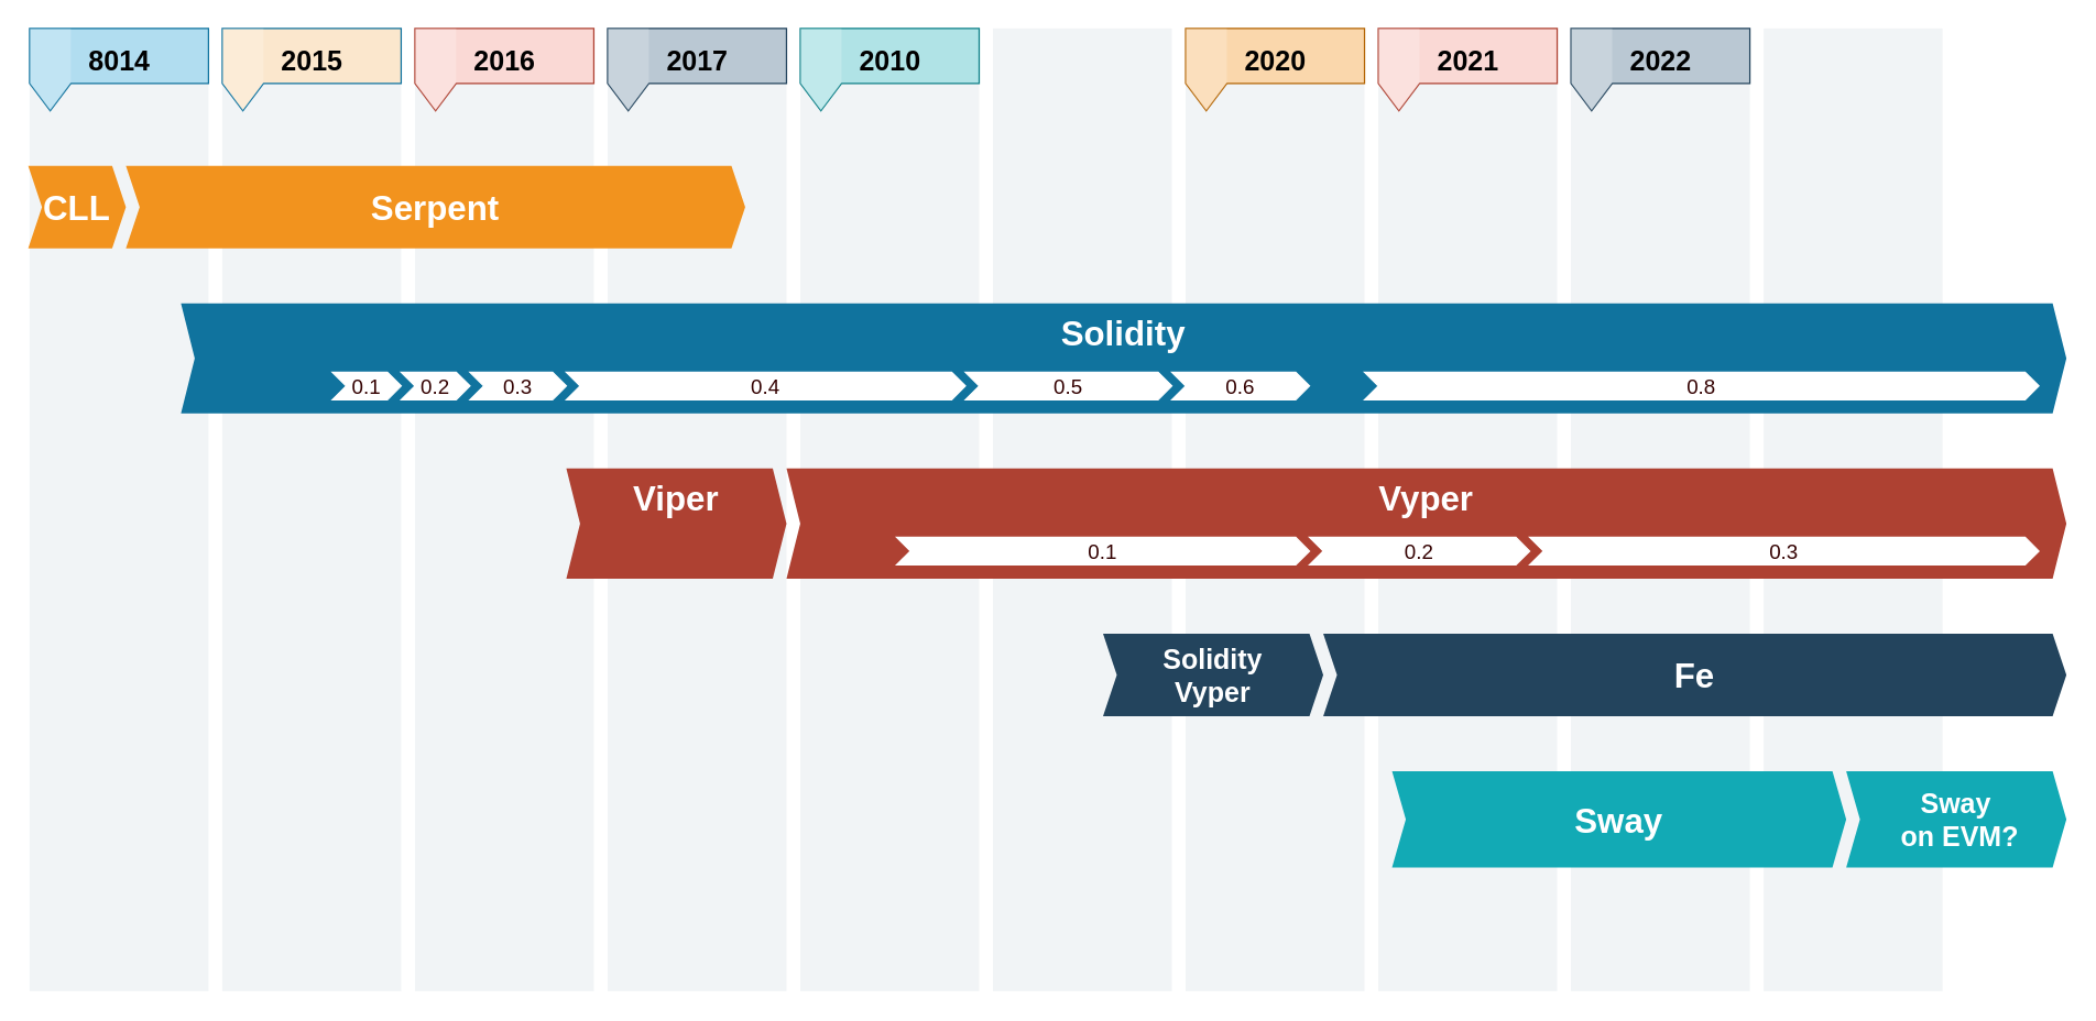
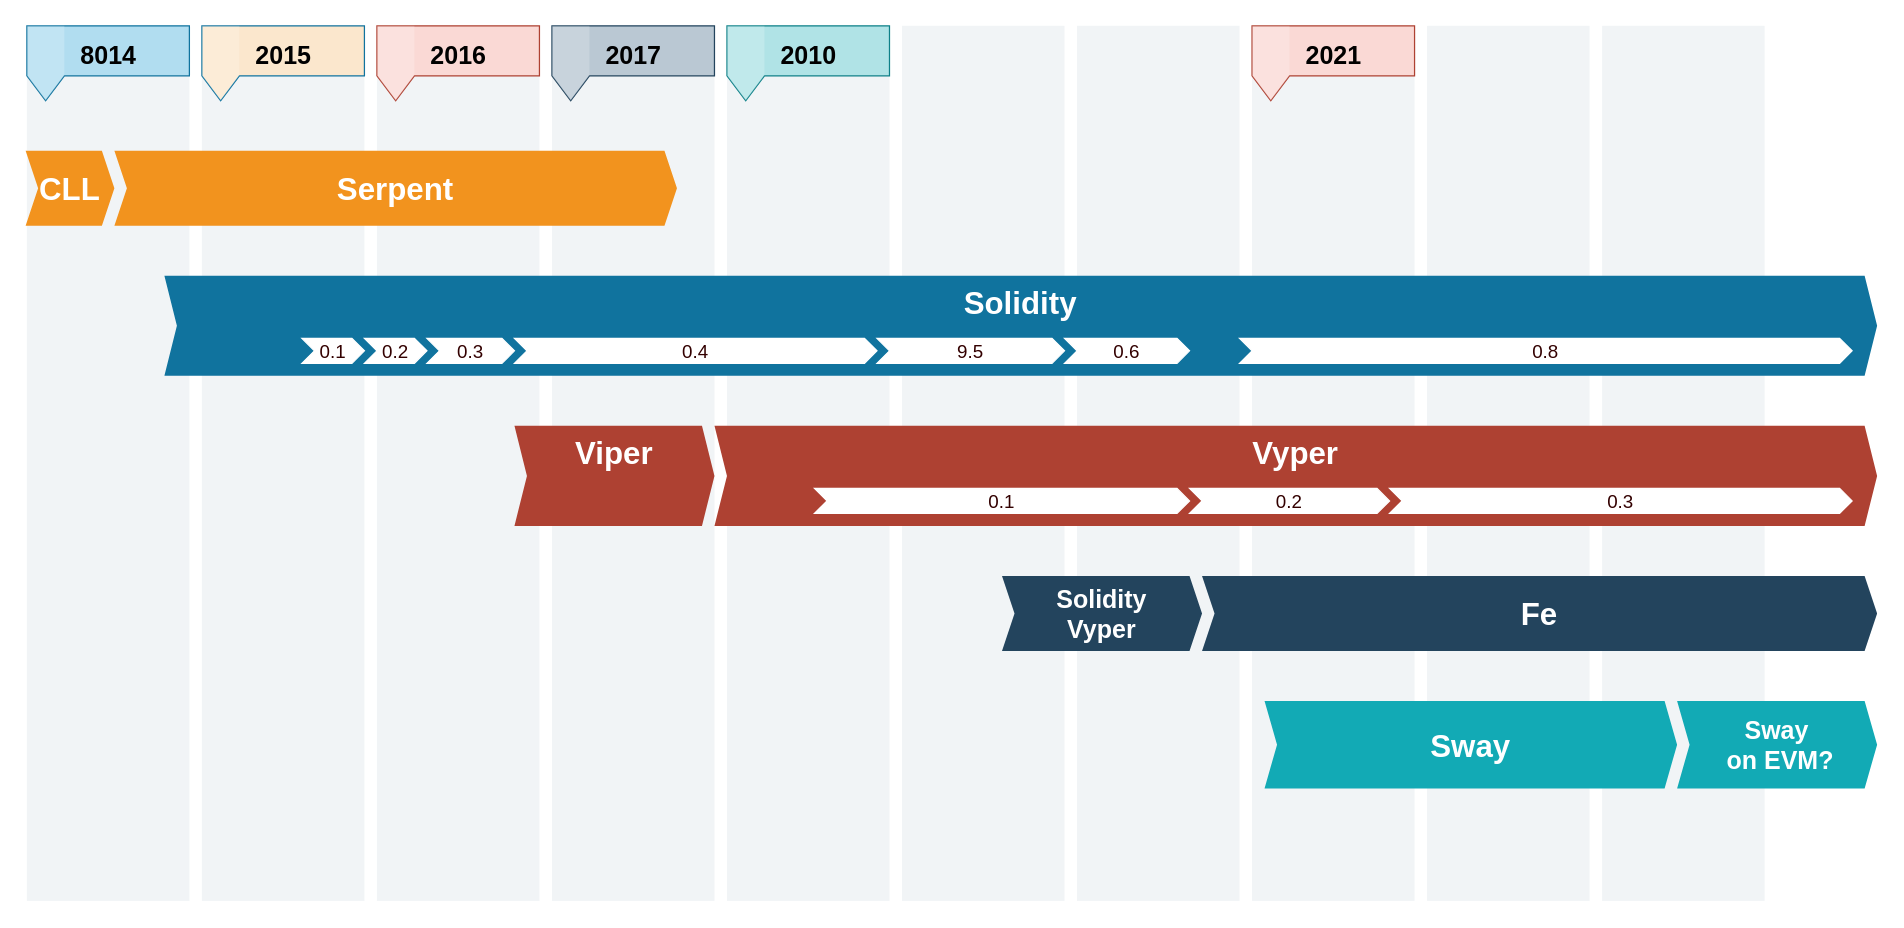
  <mxCell id="0" />
  <mxCell id="1" parent="0" />
  <mxCell id="2" value="" style="rounded=0;whiteSpace=wrap;html=1;fontSize=25;fillColor=#bac8d3;strokeColor=none;opacity=20;" parent="1" vertex="1"><mxGeometry x="1281" y="20" width="130" height="700" as="geometry" /></mxCell>
  <mxCell id="3" value="" style="rounded=0;whiteSpace=wrap;html=1;fontSize=25;fillColor=#bac8d3;strokeColor=none;opacity=20;" parent="1" vertex="1"><mxGeometry x="1141" y="20" width="130" height="700" as="geometry" /></mxCell>
  <mxCell id="4" value="" style="rounded=0;whiteSpace=wrap;html=1;fontSize=25;fillColor=#bac8d3;strokeColor=none;opacity=20;" parent="1" vertex="1"><mxGeometry x="1001" y="20" width="130" height="700" as="geometry" /></mxCell>
  <mxCell id="5" value="" style="rounded=0;whiteSpace=wrap;html=1;fontSize=25;fillColor=#bac8d3;strokeColor=none;opacity=20;" parent="1" vertex="1"><mxGeometry x="861" y="20" width="130" height="700" as="geometry" /></mxCell>
  <mxCell id="6" value="" style="rounded=0;whiteSpace=wrap;html=1;fontSize=25;fillColor=#bac8d3;strokeColor=none;opacity=20;" parent="1" vertex="1"><mxGeometry x="721" y="20" width="130" height="700" as="geometry" /></mxCell>
  <mxCell id="7" value="" style="rounded=0;whiteSpace=wrap;html=1;fontSize=25;fillColor=#bac8d3;strokeColor=none;opacity=20;" parent="1" vertex="1"><mxGeometry x="581" y="20" width="130" height="700" as="geometry" /></mxCell>
  <mxCell id="8" value="" style="rounded=0;whiteSpace=wrap;html=1;fontSize=25;fillColor=#bac8d3;strokeColor=none;opacity=20;" parent="1" vertex="1"><mxGeometry x="441" y="20" width="130" height="700" as="geometry" /></mxCell>
  <mxCell id="9" value="" style="rounded=0;whiteSpace=wrap;html=1;fontSize=25;fillColor=#bac8d3;strokeColor=none;opacity=20;" parent="1" vertex="1"><mxGeometry x="301" y="20" width="130" height="700" as="geometry" /></mxCell>
  <mxCell id="10" value="" style="rounded=0;whiteSpace=wrap;html=1;fontSize=25;fillColor=#bac8d3;strokeColor=none;opacity=20;" parent="1" vertex="1"><mxGeometry x="161" y="20" width="130" height="700" as="geometry" /></mxCell>
  <mxCell id="11" value="" style="rounded=0;whiteSpace=wrap;html=1;fontSize=25;fillColor=#bac8d3;strokeColor=none;opacity=20;" parent="1" vertex="1"><mxGeometry x="21" y="20" width="130" height="700" as="geometry" /></mxCell>
  <mxCell id="12" value="Vyper" style="shape=step;perimeter=stepPerimeter;whiteSpace=wrap;html=1;fixedSize=1;size=10;fillColor=#AE4132;strokeColor=none;fontSize=25;fontColor=#FFFFFF;fontStyle=1;align=center;rounded=0;verticalAlign=top;" parent="1" vertex="1"><mxGeometry x="571" y="340" width="930" height="80" as="geometry" /></mxCell>
  <mxCell id="13" value="Fe" style="shape=step;perimeter=stepPerimeter;whiteSpace=wrap;html=1;fixedSize=1;size=10;fillColor=#23445D;strokeColor=none;fontSize=25;fontColor=#FFFFFF;fontStyle=1;align=center;rounded=0;" parent="1" vertex="1"><mxGeometry x="961" y="460" width="540" height="60" as="geometry" /></mxCell>
  <mxCell id="14" value="Sway" style="shape=step;perimeter=stepPerimeter;whiteSpace=wrap;html=1;fixedSize=1;size=10;fillColor=#12AAB5;strokeColor=none;fontSize=25;fontColor=#FFFFFF;fontStyle=1;align=center;rounded=0;" parent="1" vertex="1"><mxGeometry x="1011" y="560" width="330" height="70" as="geometry" /></mxCell>
  <mxCell id="15" value="8014" style="html=1;shape=mxgraph.infographic.flag;dx=30;dy=20;fillColor=#b1ddf0;strokeColor=#10739e;align=center;verticalAlign=top;fontSize=20;fontStyle=1;shadow=0;spacingTop=5;" parent="1" vertex="1"><mxGeometry x="21" y="20" width="130" height="60" as="geometry" /></mxCell>
  <mxCell id="16" value="2015" style="html=1;shape=mxgraph.infographic.flag;dx=30;dy=20;fillColor=#fbe7cd;strokeColor=#10739e;align=center;verticalAlign=top;fontSize=20;fontStyle=1;shadow=0;spacingTop=5;" parent="1" vertex="1"><mxGeometry x="161" y="20" width="130" height="60" as="geometry" /></mxCell>
  <mxCell id="17" value="2016" style="html=1;shape=mxgraph.infographic.flag;dx=30;dy=20;fillColor=#fad9d5;strokeColor=#ae4132;align=center;verticalAlign=top;fontSize=20;fontStyle=1;shadow=0;spacingTop=5;" parent="1" vertex="1"><mxGeometry x="301" y="20" width="130" height="60" as="geometry" /></mxCell>
  <mxCell id="18" value="2017" style="html=1;shape=mxgraph.infographic.flag;dx=30;dy=20;fillColor=#bac8d3;strokeColor=#23445d;align=center;verticalAlign=top;fontSize=20;fontStyle=1;shadow=0;spacingTop=5;" parent="1" vertex="1"><mxGeometry x="441" y="20" width="130" height="60" as="geometry" /></mxCell>
  <mxCell id="19" value="2010" style="html=1;shape=mxgraph.infographic.flag;dx=30;dy=20;fillColor=#b0e3e6;strokeColor=#0e8088;align=center;verticalAlign=top;fontSize=20;fontStyle=1;shadow=0;spacingTop=5;" parent="1" vertex="1"><mxGeometry x="581" y="20" width="130" height="60" as="geometry" /></mxCell>
- <mxCell id="20" value="2020" style="html=1;shape=mxgraph.infographic.flag;dx=30;dy=20;fillColor=#fad7ac;strokeColor=#b46504;align=center;verticalAlign=top;fontSize=20;fontStyle=1;shadow=0;spacingTop=5;" parent="1" vertex="1"><mxGeometry x="861" y="20" width="130" height="60" as="geometry" /></mxCell>
  <mxCell id="21" value="2021" style="html=1;shape=mxgraph.infographic.flag;dx=30;dy=20;fillColor=#fad9d5;strokeColor=#ae4132;align=center;verticalAlign=top;fontSize=20;fontStyle=1;shadow=0;spacingTop=5;" parent="1" vertex="1"><mxGeometry x="1001" y="20" width="130" height="60" as="geometry" /></mxCell>
- <mxCell id="22" value="2022" style="html=1;shape=mxgraph.infographic.flag;dx=30;dy=20;fillColor=#bac8d3;strokeColor=#23445d;align=center;verticalAlign=top;fontSize=20;fontStyle=1;shadow=0;spacingTop=5;" parent="1" vertex="1"><mxGeometry x="1141" y="20" width="130" height="60" as="geometry" /></mxCell>
  <mxCell id="23" value="Sway&lt;br&gt;&amp;nbsp;on EVM?" style="shape=step;perimeter=stepPerimeter;whiteSpace=wrap;html=1;fixedSize=1;size=10;fillColor=#12AAB5;strokeColor=none;fontSize=20;fontColor=#FFFFFF;fontStyle=1;align=center;rounded=0;" parent="1" vertex="1"><mxGeometry x="1341" y="560" width="160" height="70" as="geometry" /></mxCell>
  <mxCell id="24" value="Solidity&lt;br style=&quot;font-size: 20px;&quot;&gt;Vyper" style="shape=step;perimeter=stepPerimeter;whiteSpace=wrap;html=1;fixedSize=1;size=10;fillColor=#23445D;strokeColor=none;fontSize=20;fontColor=#FFFFFF;fontStyle=1;align=center;rounded=0;" parent="1" vertex="1"><mxGeometry x="801" y="460" width="160" height="60" as="geometry" /></mxCell>
  <mxCell id="25" value="Viper" style="shape=step;perimeter=stepPerimeter;whiteSpace=wrap;html=1;fixedSize=1;size=10;fillColor=#AE4132;strokeColor=none;fontSize=25;fontColor=#FFFFFF;fontStyle=1;align=center;rounded=0;verticalAlign=top;" parent="1" vertex="1"><mxGeometry x="411" y="340" width="160" height="80" as="geometry" /></mxCell>
  <mxCell id="26" value="Solidity" style="shape=step;perimeter=stepPerimeter;whiteSpace=wrap;html=1;fixedSize=1;size=10;fillColor=#10739E;strokeColor=none;fontSize=25;fontColor=#FFFFFF;fontStyle=1;align=center;rounded=0;verticalAlign=top;" parent="1" vertex="1"><mxGeometry x="131" y="220" width="1370" height="80" as="geometry" /></mxCell>
  <mxCell id="27" value="Serpent" style="shape=step;perimeter=stepPerimeter;whiteSpace=wrap;html=1;fixedSize=1;size=10;fillColor=#F2931E;strokeColor=none;fontSize=25;fontColor=#FFFFFF;fontStyle=1;align=center;rounded=0;" parent="1" vertex="1"><mxGeometry x="91" y="120" width="450" height="60" as="geometry" /></mxCell>
  <mxCell id="28" value="0.1" style="shape=step;perimeter=stepPerimeter;whiteSpace=wrap;html=1;fixedSize=1;size=10;fillColor=default;strokeColor=#FFFFFF;fontSize=15;fontColor=#330000;fontStyle=0;align=center;rounded=0;" parent="1" vertex="1"><mxGeometry x="241" y="270" width="50" height="20" as="geometry" /></mxCell>
  <mxCell id="29" value="0.2" style="shape=step;perimeter=stepPerimeter;whiteSpace=wrap;html=1;fixedSize=1;size=10;fillColor=default;strokeColor=#FFFFFF;fontSize=15;fontColor=#330000;fontStyle=0;align=center;rounded=0;" parent="1" vertex="1"><mxGeometry x="291" y="270" width="50" height="20" as="geometry" /></mxCell>
  <mxCell id="30" value="0.3" style="shape=step;perimeter=stepPerimeter;whiteSpace=wrap;html=1;fixedSize=1;size=10;fillColor=default;strokeColor=#FFFFFF;fontSize=15;fontColor=#330000;fontStyle=0;align=center;rounded=0;" parent="1" vertex="1"><mxGeometry x="341" y="270" width="70" height="20" as="geometry" /></mxCell>
  <mxCell id="31" value="0.4" style="shape=step;perimeter=stepPerimeter;whiteSpace=wrap;html=1;fixedSize=1;size=10;fillColor=default;strokeColor=#FFFFFF;fontSize=15;fontColor=#330000;fontStyle=0;align=center;rounded=0;" parent="1" vertex="1"><mxGeometry x="411" y="270" width="290" height="20" as="geometry" /></mxCell>
- <mxCell id="32" value="0.5" style="shape=step;perimeter=stepPerimeter;whiteSpace=wrap;html=1;fixedSize=1;size=10;fillColor=default;strokeColor=#FFFFFF;fontSize=15;fontColor=#330000;fontStyle=0;align=center;rounded=0;" parent="1" vertex="1"><mxGeometry x="701" y="270" width="150" height="20" as="geometry" /></mxCell>
+ <mxCell id="32" value="9.5" style="shape=step;perimeter=stepPerimeter;whiteSpace=wrap;html=1;fixedSize=1;size=10;fillColor=default;strokeColor=#FFFFFF;fontSize=15;fontColor=#330000;fontStyle=0;align=center;rounded=0;" parent="1" vertex="1"><mxGeometry x="701" y="270" width="150" height="20" as="geometry" /></mxCell>
  <mxCell id="33" value="0.6" style="shape=step;perimeter=stepPerimeter;whiteSpace=wrap;html=1;fixedSize=1;size=10;fillColor=default;strokeColor=#FFFFFF;fontSize=15;fontColor=#330000;fontStyle=0;align=center;rounded=0;" parent="1" vertex="1"><mxGeometry x="851" y="270" width="100" height="20" as="geometry" /></mxCell>
  <mxCell id="34" value="0.8" style="shape=step;perimeter=stepPerimeter;whiteSpace=wrap;html=1;fixedSize=1;size=10;fillColor=default;strokeColor=#FFFFFF;fontSize=15;fontColor=#330000;fontStyle=0;align=center;rounded=0;" parent="1" vertex="1"><mxGeometry x="991" y="270" width="490" height="20" as="geometry" /></mxCell>
  <mxCell id="35" value="0.3" style="shape=step;perimeter=stepPerimeter;whiteSpace=wrap;html=1;fixedSize=1;size=10;fillColor=default;strokeColor=#FFFFFF;fontSize=15;fontColor=#330000;fontStyle=0;align=center;rounded=0;" parent="1" vertex="1"><mxGeometry x="1111" y="390" width="370" height="20" as="geometry" /></mxCell>
  <mxCell id="36" value="0.2" style="shape=step;perimeter=stepPerimeter;whiteSpace=wrap;html=1;fixedSize=1;size=10;fillColor=default;strokeColor=#FFFFFF;fontSize=15;fontColor=#330000;fontStyle=0;align=center;rounded=0;" parent="1" vertex="1"><mxGeometry x="951" y="390" width="160" height="20" as="geometry" /></mxCell>
  <mxCell id="37" value="0.1" style="shape=step;perimeter=stepPerimeter;whiteSpace=wrap;html=1;fixedSize=1;size=10;fillColor=default;strokeColor=#FFFFFF;fontSize=15;fontColor=#330000;fontStyle=0;align=center;rounded=0;" parent="1" vertex="1"><mxGeometry x="651" y="390" width="300" height="20" as="geometry" /></mxCell>
  <mxCell id="38" value="CLL" style="shape=step;perimeter=stepPerimeter;whiteSpace=wrap;html=1;fixedSize=1;size=10;fillColor=#F2931E;strokeColor=none;fontSize=25;fontColor=#FFFFFF;fontStyle=1;align=center;rounded=0;" vertex="1" parent="1"><mxGeometry x="20" y="120" width="71" height="60" as="geometry" /></mxCell>
